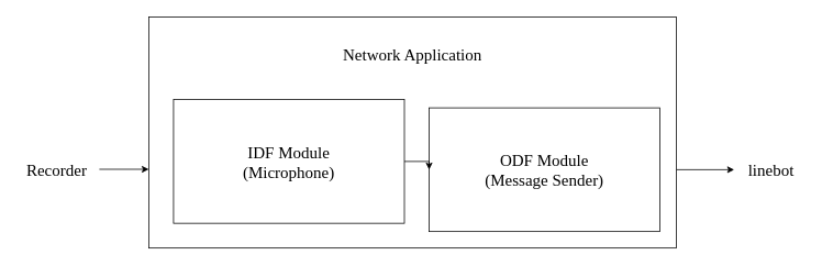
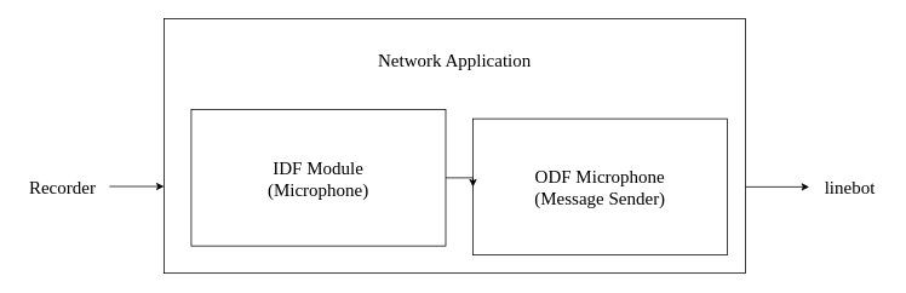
  <mxCell id="0" />
  <mxCell id="1" parent="0" />
  <mxCell id="2" value="" style="rounded=0;whiteSpace=wrap;html=1;" vertex="1" parent="1"><mxGeometry x="180" y="20" width="640" height="280" as="geometry" /></mxCell>
  <mxCell id="3" value="IDF Module&lt;br style=&quot;font-size: 20px;&quot;&gt;(Microphone)" style="rounded=0;whiteSpace=wrap;html=1;fontFamily=Comic Sans MS;fontSize=20;" vertex="1" parent="1"><mxGeometry x="210" y="120" width="280" height="150" as="geometry" /></mxCell>
- <mxCell id="4" value="ODF Module&lt;br&gt;(Message Sender)" style="rounded=0;whiteSpace=wrap;html=1;fontFamily=Comic Sans MS;fontSize=20;" vertex="1" parent="1"><mxGeometry x="520" y="130" width="280" height="150" as="geometry" /></mxCell>
+ <mxCell id="4" value="ODF Microphone&lt;br&gt;(Message Sender)" style="rounded=0;whiteSpace=wrap;html=1;fontFamily=Comic Sans MS;fontSize=20;" vertex="1" parent="1"><mxGeometry x="520" y="130" width="280" height="150" as="geometry" /></mxCell>
  <mxCell id="5" value="Network Application" style="text;html=1;strokeColor=none;fillColor=none;align=center;verticalAlign=middle;whiteSpace=wrap;rounded=0;fontFamily=Times New Roman;fontSize=20;" vertex="1" parent="1"><mxGeometry x="200" y="35" width="600" height="60" as="geometry" /></mxCell>
  <mxCell id="6" style="edgeStyle=orthogonalEdgeStyle;rounded=0;orthogonalLoop=1;jettySize=auto;html=1;entryX=0;entryY=0.5;entryDx=0;entryDy=0;" edge="1" parent="1"><mxGeometry relative="1" as="geometry"><mxPoint x="120" y="204.5" as="sourcePoint" /><mxPoint x="180" y="204.5" as="targetPoint" /></mxGeometry></mxCell>
  <mxCell id="7" value="Recorder" style="text;html=1;strokeColor=none;fillColor=none;align=center;verticalAlign=middle;whiteSpace=wrap;rounded=0;fontFamily=Times New Roman;fontSize=20;" vertex="1" parent="1"><mxGeometry x="20" y="180" width="97" height="50" as="geometry" /></mxCell>
  <mxCell id="8" style="edgeStyle=orthogonalEdgeStyle;rounded=0;orthogonalLoop=1;jettySize=auto;html=1;exitX=1;exitY=0.5;exitDx=0;exitDy=0;" edge="1" parent="1" source="3"><mxGeometry relative="1" as="geometry"><mxPoint x="443.5" y="200" as="sourcePoint" /><mxPoint x="520" y="205" as="targetPoint" /></mxGeometry></mxCell>
  <mxCell id="9" style="edgeStyle=orthogonalEdgeStyle;rounded=0;orthogonalLoop=1;jettySize=auto;html=1;" edge="1" parent="1"><mxGeometry relative="1" as="geometry"><mxPoint x="820" y="204.5" as="sourcePoint" /><mxPoint x="890" y="205" as="targetPoint" /><Array as="points"><mxPoint x="891" y="205" /></Array></mxGeometry></mxCell>
  <mxCell id="10" value="linebot" style="text;html=1;strokeColor=none;fillColor=none;align=center;verticalAlign=middle;whiteSpace=wrap;rounded=0;fontFamily=Times New Roman;fontSize=20;" vertex="1" parent="1"><mxGeometry x="895" y="180" width="80" height="50" as="geometry" /></mxCell>
